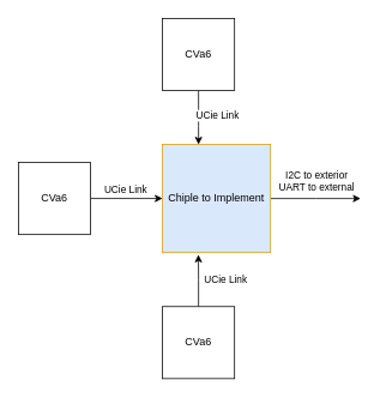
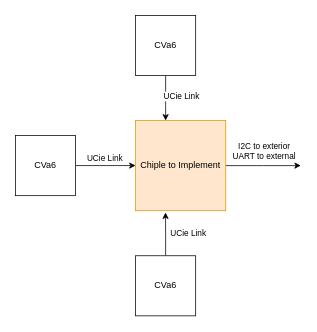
  <mxCell id="0" />
  <mxCell id="1" parent="0" />
  <mxCell id="2" value="" style="edgeStyle=orthogonalEdgeStyle;rounded=0;orthogonalLoop=1;jettySize=auto;html=1;" edge="1" parent="1" source="4"><mxGeometry relative="1" as="geometry"><mxPoint x="400" y="220" as="targetPoint" /></mxGeometry></mxCell>
  <mxCell id="3" value="I2C to exterior&lt;br&gt;UART to external" style="edgeLabel;html=1;align=center;verticalAlign=middle;resizable=0;points=[];" vertex="1" connectable="0" parent="2"><mxGeometry x="-0.328" y="1" relative="1" as="geometry"><mxPoint x="16" y="-19" as="offset" /></mxGeometry></mxCell>
- <mxCell id="4" value="Chiple to Implement" style="whiteSpace=wrap;html=1;aspect=fixed;fillColor=#dae8fc;strokeColor=#d79b00;" vertex="1" parent="1"><mxGeometry x="180" y="160" width="120" height="120" as="geometry" /></mxCell>
+ <mxCell id="4" value="Chiple to Implement" style="whiteSpace=wrap;html=1;aspect=fixed;fillColor=#ffe6cc;strokeColor=#d79b00;" vertex="1" parent="1"><mxGeometry x="180" y="160" width="120" height="120" as="geometry" /></mxCell>
  <mxCell id="5" value="" style="edgeStyle=orthogonalEdgeStyle;rounded=0;orthogonalLoop=1;jettySize=auto;html=1;" edge="1" parent="1" source="7" target="4"><mxGeometry relative="1" as="geometry"><Array as="points"><mxPoint x="220" y="140" /><mxPoint x="220" y="140" /></Array></mxGeometry></mxCell>
  <mxCell id="6" value="UCie Link" style="edgeLabel;html=1;align=center;verticalAlign=middle;resizable=0;points=[];" vertex="1" connectable="0" parent="5"><mxGeometry x="-0.113" relative="1" as="geometry"><mxPoint x="20" as="offset" /></mxGeometry></mxCell>
  <mxCell id="7" value="CVa6" style="whiteSpace=wrap;html=1;aspect=fixed;" vertex="1" parent="1"><mxGeometry x="180" y="20" width="80" height="80" as="geometry" /></mxCell>
  <mxCell id="8" value="" style="edgeStyle=orthogonalEdgeStyle;rounded=0;orthogonalLoop=1;jettySize=auto;html=1;" edge="1" parent="1"><mxGeometry relative="1" as="geometry"><mxPoint x="100" y="219.92" as="sourcePoint" /><mxPoint x="180" y="219.92" as="targetPoint" /></mxGeometry></mxCell>
  <mxCell id="9" value="UCie Link" style="edgeLabel;html=1;align=center;verticalAlign=middle;resizable=0;points=[];" vertex="1" connectable="0" parent="8"><mxGeometry x="-0.277" y="1" relative="1" as="geometry"><mxPoint x="9" y="-8" as="offset" /></mxGeometry></mxCell>
  <mxCell id="10" value="CVa6" style="whiteSpace=wrap;html=1;aspect=fixed;" vertex="1" parent="1"><mxGeometry x="20" y="180" width="80" height="80" as="geometry" /></mxCell>
  <mxCell id="11" value="" style="edgeStyle=orthogonalEdgeStyle;rounded=0;orthogonalLoop=1;jettySize=auto;html=1;entryX=0.332;entryY=1.02;entryDx=0;entryDy=0;entryPerimeter=0;" edge="1" parent="1" source="13" target="4"><mxGeometry relative="1" as="geometry" /></mxCell>
  <mxCell id="12" value="UCie Link" style="edgeLabel;html=1;align=center;verticalAlign=middle;resizable=0;points=[];" vertex="1" connectable="0" parent="11"><mxGeometry x="0.066" y="1" relative="1" as="geometry"><mxPoint x="31" as="offset" /></mxGeometry></mxCell>
  <mxCell id="13" value="CVa6" style="whiteSpace=wrap;html=1;aspect=fixed;" vertex="1" parent="1"><mxGeometry x="180" y="340" width="80" height="80" as="geometry" /></mxCell>
